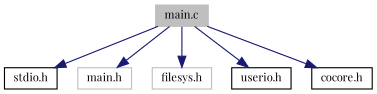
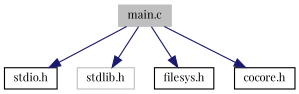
  digraph {
    fontname="Playfair Display"
    node [color=black fillcolor=white fontname="Playfair Display" fontsize=10 shape=record style=filled]
    edge [color=midnightblue fontname="Playfair Display" fontsize=10 labelfontname=Helvetica labelfontsize=10 style=solid]
    n1 [color=grey75 fillcolor=grey75 fontcolor=black height=0.2 label="main.c" width=0.4]
    n2 [height=0.2 label="stdio.h" width=0.4]
-   n3 [color=grey75 height=0.2 label="main.h" width=0.4]
-   n4 [color=grey75 height=0.2 label="filesys.h" width=0.4]
-   n5 [height=0.2 label="userio.h" width=0.4]
+   n3 [color=grey75 height=0.2 label="stdlib.h" width=0.4]
+   n4 [height=0.2 label="filesys.h" width=0.4]
    n6 [height=0.2 label="cocore.h" width=0.4]
    n1 -> n2
    n1 -> n3
    n1 -> n4
-   n1 -> n5
    n1 -> n6
  }
